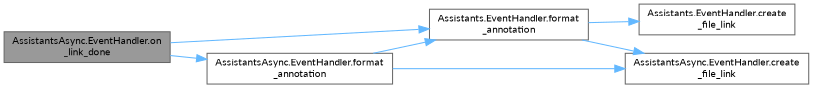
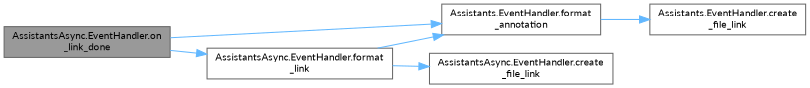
  digraph {
    fontname=Lato
    rankdir=LR
    node [color=grey40 fillcolor=white fontname=Lato fontsize=10 shape=box style=filled]
    edge [color=steelblue1 fontname=Lato fontsize=10 labelfontname=Helvetica labelfontsize=10 style=solid]
    n1 [color=gray40 fillcolor=grey60 fontcolor=black height=0.2 label="AssistantsAsync.EventHandler.on\l_link_done" width=0.4]
    n2 [height=0.2 label="Assistants.EventHandler.format\l_annotation" width=0.4]
-   n3 [height=0.2 label="AssistantsAsync.EventHandler.format\l_annotation" width=0.4]
+   n3 [height=0.2 label="AssistantsAsync.EventHandler.format\l_link" width=0.4]
    n4 [height=0.2 label="Assistants.EventHandler.create\l_file_link" width=0.4]
    n5 [height=0.2 label="AssistantsAsync.EventHandler.create\l_file_link" width=0.4]
    n1 -> n2
    n1 -> n3
    n2 -> n4
-   n2 -> n5
    n3 -> n2
    n3 -> n5
  }
